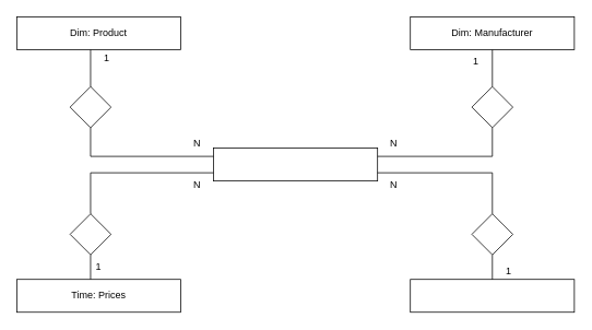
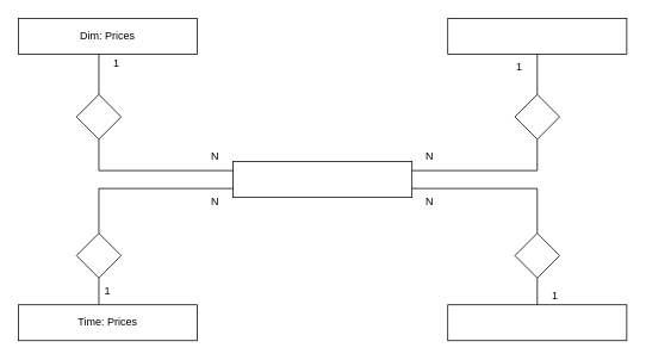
  <mxCell id="0" />
  <mxCell id="1" parent="0" />
  <mxCell id="2" value="" style="rounded=0;whiteSpace=wrap;html=1;" parent="1" vertex="1"><mxGeometry x="260" y="180" width="200" height="40" as="geometry" /></mxCell>
  <mxCell id="3" value="" style="rounded=0;whiteSpace=wrap;html=1;" parent="1" vertex="1"><mxGeometry x="500" width="200" height="40" as="geometry" y="20" /></mxCell>
- <mxCell id="4" value="Dim: Manufacturer" style="text;html=1;align=center;verticalAlign=middle;whiteSpace=wrap;rounded=0;" parent="1" vertex="1"><mxGeometry x="535" y="25" width="130" height="30" as="geometry" /></mxCell>
  <mxCell id="5" value="" style="rounded=0;whiteSpace=wrap;html=1;" parent="1" vertex="1"><mxGeometry x="20" width="200" height="40" as="geometry" y="20" /></mxCell>
- <mxCell id="6" value="Dim: Product" style="text;html=1;align=center;verticalAlign=middle;whiteSpace=wrap;rounded=0;" parent="1" vertex="1"><mxGeometry x="55" y="25" width="130" height="30" as="geometry" /></mxCell>
+ <mxCell id="6" value="Dim: Prices" style="text;html=1;align=center;verticalAlign=middle;whiteSpace=wrap;rounded=0;" parent="1" vertex="1"><mxGeometry x="55" y="25" width="130" height="30" as="geometry" /></mxCell>
  <mxCell id="7" value="" style="rounded=0;whiteSpace=wrap;html=1;" parent="1" vertex="1"><mxGeometry x="20" y="340" width="200" height="40" as="geometry" /></mxCell>
  <mxCell id="8" value="Time: Prices" style="text;html=1;align=center;verticalAlign=middle;whiteSpace=wrap;rounded=0;" parent="1" vertex="1"><mxGeometry x="55" y="345" width="130" height="30" as="geometry" /></mxCell>
  <mxCell id="9" value="" style="rounded=0;whiteSpace=wrap;html=1;" parent="1" vertex="1"><mxGeometry x="500" y="340" width="200" height="40" as="geometry" /></mxCell>
  <mxCell id="10" value="" style="rhombus;whiteSpace=wrap;html=1;" parent="1" vertex="1"><mxGeometry x="575" y="260" width="50" height="50" as="geometry" /></mxCell>
  <mxCell id="11" value="" style="endArrow=none;html=1;rounded=0;exitX=0.5;exitY=0;exitDx=0;exitDy=0;" parent="1" source="9" edge="1"><mxGeometry width="50" height="50" relative="1" as="geometry"><mxPoint x="550" y="360" as="sourcePoint" /><mxPoint x="600" y="310" as="targetPoint" /></mxGeometry></mxCell>
  <mxCell id="12" value="" style="endArrow=none;html=1;rounded=0;exitX=1;exitY=0.75;exitDx=0;exitDy=0;entryX=0.5;entryY=0;entryDx=0;entryDy=0;" parent="1" source="2" target="10" edge="1"><mxGeometry width="50" height="50" relative="1" as="geometry"><mxPoint x="340" y="290" as="sourcePoint" /><mxPoint x="390" y="240" as="targetPoint" /><Array as="points"><mxPoint x="600" y="210" /></Array></mxGeometry></mxCell>
  <mxCell id="13" value="" style="rhombus;whiteSpace=wrap;html=1;" parent="1" vertex="1"><mxGeometry x="575" y="105" width="50" height="50" as="geometry" /></mxCell>
  <mxCell id="14" value="" style="endArrow=none;html=1;rounded=0;exitX=1;exitY=0.25;exitDx=0;exitDy=0;entryX=0.5;entryY=1;entryDx=0;entryDy=0;" parent="1" source="2" target="13" edge="1"><mxGeometry width="50" height="50" relative="1" as="geometry"><mxPoint x="340" y="190" as="sourcePoint" /><mxPoint x="390" y="140" as="targetPoint" /><Array as="points"><mxPoint x="600" y="190" /></Array></mxGeometry></mxCell>
  <mxCell id="15" value="" style="endArrow=none;html=1;rounded=0;entryX=0.5;entryY=1;entryDx=0;entryDy=0;" parent="1" target="3" edge="1"><mxGeometry width="50" height="50" relative="1" as="geometry"><mxPoint x="600" y="105" as="sourcePoint" /><mxPoint x="650" y="55" as="targetPoint" /></mxGeometry></mxCell>
  <mxCell id="16" value="" style="rhombus;whiteSpace=wrap;html=1;" parent="1" vertex="1"><mxGeometry x="85" y="260" width="50" height="50" as="geometry" /></mxCell>
  <mxCell id="17" value="" style="endArrow=none;html=1;rounded=0;exitX=0.5;exitY=0;exitDx=0;exitDy=0;" parent="1" edge="1"><mxGeometry width="50" height="50" relative="1" as="geometry"><mxPoint x="110" y="340" as="sourcePoint" /><mxPoint x="110" y="310" as="targetPoint" /></mxGeometry></mxCell>
  <mxCell id="18" value="" style="endArrow=none;html=1;rounded=0;exitX=0;exitY=0.75;exitDx=0;exitDy=0;entryX=0.5;entryY=0;entryDx=0;entryDy=0;" parent="1" source="2" target="16" edge="1"><mxGeometry width="50" height="50" relative="1" as="geometry"><mxPoint x="-30" y="210" as="sourcePoint" /><mxPoint x="-100" y="240" as="targetPoint" /><Array as="points"><mxPoint x="110" y="210" /></Array></mxGeometry></mxCell>
  <mxCell id="19" value="" style="rhombus;whiteSpace=wrap;html=1;" parent="1" vertex="1"><mxGeometry x="85" y="105" width="50" height="50" as="geometry" /></mxCell>
  <mxCell id="20" value="" style="endArrow=none;html=1;rounded=0;exitX=0;exitY=0.25;exitDx=0;exitDy=0;entryX=0.5;entryY=1;entryDx=0;entryDy=0;" parent="1" source="2" target="19" edge="1"><mxGeometry width="50" height="50" relative="1" as="geometry"><mxPoint x="-30" y="190" as="sourcePoint" /><mxPoint x="-100" y="140" as="targetPoint" /><Array as="points"><mxPoint x="110" y="190" /></Array></mxGeometry></mxCell>
  <mxCell id="21" value="" style="endArrow=none;html=1;rounded=0;entryX=0.5;entryY=1;entryDx=0;entryDy=0;" parent="1" edge="1"><mxGeometry width="50" height="50" relative="1" as="geometry"><mxPoint x="110" y="105" as="sourcePoint" /><mxPoint x="110" y="60" as="targetPoint" /></mxGeometry></mxCell>
  <mxCell id="22" value="N" style="text;html=1;align=center;verticalAlign=middle;whiteSpace=wrap;rounded=0;" parent="1" vertex="1"><mxGeometry x="210" y="160" width="60" height="30" as="geometry" /></mxCell>
  <mxCell id="23" value="N" style="text;html=1;align=center;verticalAlign=middle;whiteSpace=wrap;rounded=0;" parent="1" vertex="1"><mxGeometry x="210" y="210" width="60" height="30" as="geometry" /></mxCell>
  <mxCell id="24" value="N" style="text;html=1;align=center;verticalAlign=middle;whiteSpace=wrap;rounded=0;" parent="1" vertex="1"><mxGeometry x="450" y="160" width="60" height="30" as="geometry" /></mxCell>
  <mxCell id="25" value="N" style="text;html=1;align=center;verticalAlign=middle;whiteSpace=wrap;rounded=0;" parent="1" vertex="1"><mxGeometry x="450" y="210" width="60" height="30" as="geometry" /></mxCell>
  <mxCell id="26" value="1" style="text;html=1;align=center;verticalAlign=middle;whiteSpace=wrap;rounded=0;" parent="1" vertex="1"><mxGeometry x="100" y="55" width="60" height="30" as="geometry" /></mxCell>
  <mxCell id="27" value="1" style="text;html=1;align=center;verticalAlign=middle;whiteSpace=wrap;rounded=0;" parent="1" vertex="1"><mxGeometry x="90" y="310" width="60" height="30" as="geometry" /></mxCell>
  <mxCell id="28" value="1" style="text;html=1;align=center;verticalAlign=middle;whiteSpace=wrap;rounded=0;" parent="1" vertex="1"><mxGeometry x="550" y="60" width="60" height="30" as="geometry" /></mxCell>
  <mxCell id="29" value="1" style="text;html=1;align=center;verticalAlign=middle;whiteSpace=wrap;rounded=0;" parent="1" vertex="1"><mxGeometry x="590" y="315" width="60" height="30" as="geometry" /></mxCell>
